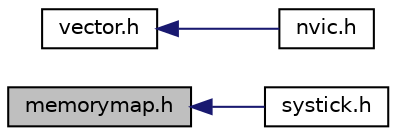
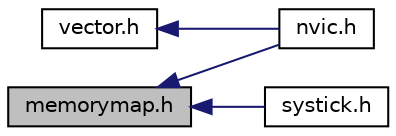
  digraph {
    rankdir=LR
    node [color=black fillcolor=white fontname=Helvetica fontsize=10 shape=record style=filled]
    edge [color=midnightblue dir=back fontname=Helvetica fontsize=10 labelfontname=Helvetica labelfontsize=10 style=solid]
    n1 [fillcolor=grey75 fontcolor=black height=0.2 label="memorymap.h" width=0.4]
    n2 [height=0.2 label="nvic.h" width=0.4]
    n3 [height=0.2 label="systick.h" width=0.4]
    n4 [height=0.2 label="vector.h" width=0.4]
+   n1 -> n2
    n1 -> n3
    n4 -> n2
  }
